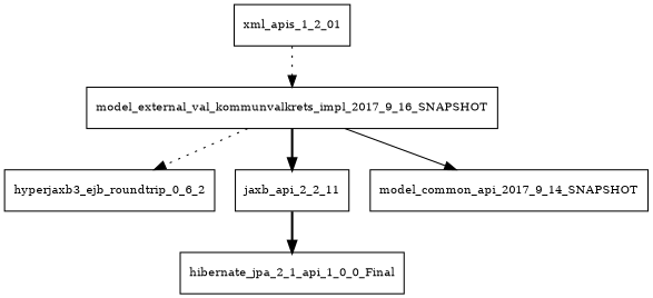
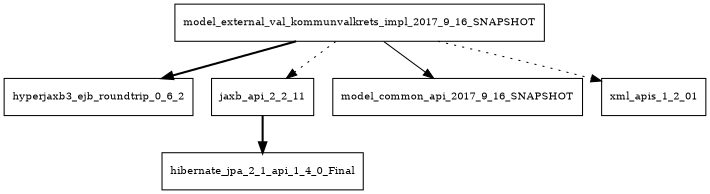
  digraph {
    node [fontsize=10.0 shape=box]
    edge [style=bold]
    model_external_val_kommunvalkrets_impl_2017_9_16_SNAPSHOT
    hyperjaxb3_ejb_roundtrip_0_6_2
    jaxb_api_2_2_11
-   model_common_api_2017_9_16_SNAPSHOT [label=model_common_api_2017_9_14_SNAPSHOT]
+   model_common_api_2017_9_16_SNAPSHOT
    n5 [label=xml_apis_1_2_01]
-   hibernate_jpa_2_1_api_1_0_0_Final
-   model_external_val_kommunvalkrets_impl_2017_9_16_SNAPSHOT -> hyperjaxb3_ejb_roundtrip_0_6_2 [style=dotted]
-   model_external_val_kommunvalkrets_impl_2017_9_16_SNAPSHOT -> jaxb_api_2_2_11
+   hibernate_jpa_2_1_api_1_0_0_Final [label=hibernate_jpa_2_1_api_1_4_0_Final]
+   model_external_val_kommunvalkrets_impl_2017_9_16_SNAPSHOT -> hyperjaxb3_ejb_roundtrip_0_6_2
+   model_external_val_kommunvalkrets_impl_2017_9_16_SNAPSHOT -> jaxb_api_2_2_11 [style=dotted]
    model_external_val_kommunvalkrets_impl_2017_9_16_SNAPSHOT -> model_common_api_2017_9_16_SNAPSHOT [style=solid]
-   n5 -> model_external_val_kommunvalkrets_impl_2017_9_16_SNAPSHOT [style=dotted]
+   model_external_val_kommunvalkrets_impl_2017_9_16_SNAPSHOT -> n5 [style=dotted]
    jaxb_api_2_2_11 -> hibernate_jpa_2_1_api_1_0_0_Final
  }
